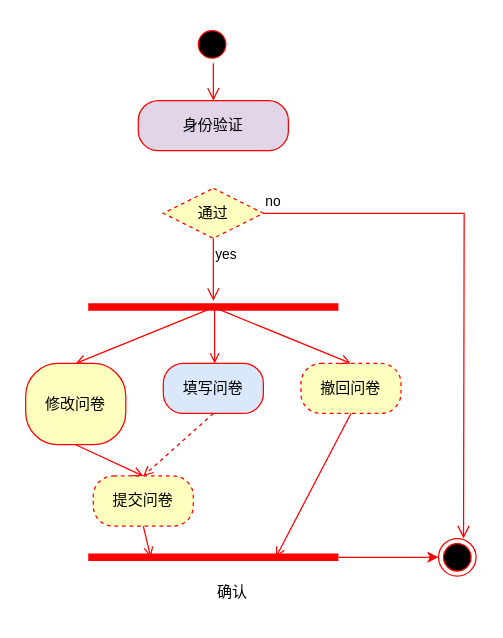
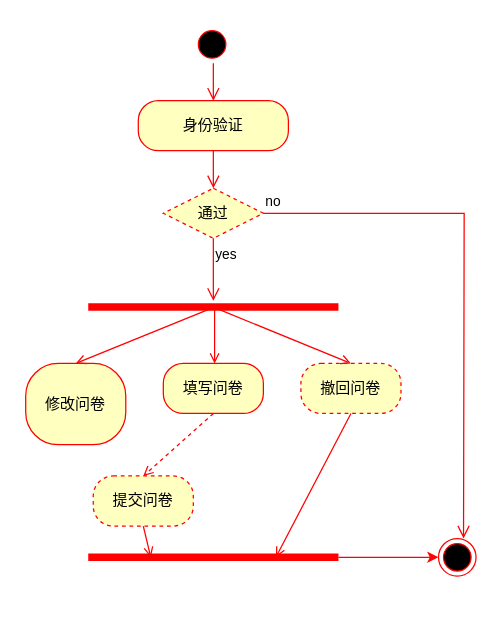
  <mxCell id="0" />
  <mxCell id="1" parent="0" />
  <mxCell id="2" value="" style="ellipse;html=1;shape=startState;fillColor=#000000;strokeColor=#ff0000;" parent="1" vertex="1"><mxGeometry x="154" y="20" width="30" height="30" as="geometry" /></mxCell>
  <mxCell id="3" value="" style="edgeStyle=orthogonalEdgeStyle;html=1;verticalAlign=bottom;endArrow=open;endSize=8;strokeColor=#ff0000;rounded=0;" parent="1" source="2" edge="1"><mxGeometry relative="1" as="geometry"><mxPoint x="170" y="80" as="targetPoint" /><Array as="points"><mxPoint x="170" y="50" /><mxPoint x="170" y="50" /></Array></mxGeometry></mxCell>
- <mxCell id="4" value="身份验证" style="rounded=1;whiteSpace=wrap;html=1;arcSize=40;fontColor=#000000;fillColor=#e1d5e7;strokeColor=#ff0000;" parent="1" vertex="1"><mxGeometry x="110" y="80" width="120" height="40" as="geometry" /></mxCell>
+ <mxCell id="4" value="身份验证" style="rounded=1;whiteSpace=wrap;html=1;arcSize=40;fontColor=#000000;fillColor=#ffffc0;strokeColor=#ff0000;" parent="1" vertex="1"><mxGeometry x="110" y="80" width="120" height="40" as="geometry" /></mxCell>
+ <mxCell id="5" value="" style="edgeStyle=orthogonalEdgeStyle;html=1;verticalAlign=bottom;endArrow=open;endSize=8;strokeColor=#ff0000;rounded=0;entryX=0.5;entryY=0;entryDx=0;entryDy=0;" parent="1" source="4" target="6" edge="1"><mxGeometry relative="1" as="geometry"><mxPoint x="169" y="180" as="targetPoint" /></mxGeometry></mxCell>
  <mxCell id="6" value="通过" style="rhombus;whiteSpace=wrap;html=1;fontColor=#000000;fillColor=#ffffc0;strokeColor=#ff0000;dashed=1;" parent="1" vertex="1"><mxGeometry x="130" y="150" width="80" height="40" as="geometry" /></mxCell>
  <mxCell id="7" value="no" style="edgeStyle=orthogonalEdgeStyle;html=1;align=left;verticalAlign=bottom;endArrow=open;endSize=8;strokeColor=#ff0000;rounded=0;" parent="1" source="6" edge="1"><mxGeometry x="-1" relative="1" as="geometry"><mxPoint x="370" y="430" as="targetPoint" /></mxGeometry></mxCell>
  <mxCell id="8" value="yes" style="edgeStyle=orthogonalEdgeStyle;html=1;align=left;verticalAlign=top;endArrow=open;endSize=8;strokeColor=#ff0000;rounded=0;" parent="1" source="6" edge="1"><mxGeometry x="-1" relative="1" as="geometry"><mxPoint x="170" y="240" as="targetPoint" /></mxGeometry></mxCell>
  <mxCell id="9" value="" style="shape=line;html=1;strokeWidth=6;strokeColor=#ff0000;" parent="1" vertex="1"><mxGeometry x="70" y="240" width="200" height="10" as="geometry" /></mxCell>
- <mxCell id="10" value="填写问卷" style="rounded=1;whiteSpace=wrap;html=1;arcSize=40;fontColor=#000000;fillColor=#dae8fc;strokeColor=#ff0000;" parent="1" vertex="1"><mxGeometry x="130" y="290" width="80" height="40" as="geometry" /></mxCell>
+ <mxCell id="10" value="填写问卷" style="rounded=1;whiteSpace=wrap;html=1;arcSize=40;fontColor=#000000;fillColor=#ffffc0;strokeColor=#ff0000;" parent="1" vertex="1"><mxGeometry x="130" y="290" width="80" height="40" as="geometry" /></mxCell>
  <mxCell id="11" value="修改问卷" style="rounded=1;whiteSpace=wrap;html=1;arcSize=40;fontColor=#000000;fillColor=#ffffc0;strokeColor=#ff0000;" parent="1" vertex="1"><mxGeometry x="20" y="290" width="80" height="65" as="geometry" /></mxCell>
  <mxCell id="12" value="撤回问卷" style="rounded=1;whiteSpace=wrap;html=1;arcSize=40;fontColor=#000000;fillColor=#ffffc0;strokeColor=#ff0000;dashed=1;" parent="1" vertex="1"><mxGeometry x="240" y="290" width="80" height="40" as="geometry" /></mxCell>
  <mxCell id="13" value="提交问卷" style="rounded=1;whiteSpace=wrap;html=1;arcSize=40;fontColor=#000000;fillColor=#ffffc0;strokeColor=#ff0000;dashed=1;" parent="1" vertex="1"><mxGeometry x="74" y="380" width="80" height="40" as="geometry" /></mxCell>
  <mxCell id="14" value="" style="shape=line;html=1;strokeWidth=6;strokeColor=#ff0000;" parent="1" vertex="1"><mxGeometry x="70" y="440" width="200" height="10" as="geometry" /></mxCell>
- <mxCell id="15" value="确认" style="text;html=1;align=center;verticalAlign=middle;resizable=0;points=[];autosize=1;strokeColor=none;fillColor=none;" parent="1" vertex="1"><mxGeometry x="160" y="458" width="50" height="30" as="geometry" /></mxCell>
  <mxCell id="16" value="" style="ellipse;html=1;shape=endState;fillColor=#000000;strokeColor=#ff0000;" parent="1" vertex="1"><mxGeometry x="350" y="430" width="30" height="30" as="geometry" /></mxCell>
- <mxCell id="17" value="" style="endArrow=open;html=1;rounded=0;exitX=0.5;exitY=1;exitDx=0;exitDy=0;entryX=0.5;entryY=0;entryDx=0;entryDy=0;strokeColor=#FF0000;endFill=0;" parent="1" source="11" target="13" edge="1"><mxGeometry width="50" height="50" relative="1" as="geometry"><mxPoint x="140" y="380" as="sourcePoint" /><mxPoint x="190" y="330" as="targetPoint" /></mxGeometry></mxCell>
  <mxCell id="18" value="" style="endArrow=open;html=1;rounded=0;exitX=0.5;exitY=1;exitDx=0;exitDy=0;entryX=0.5;entryY=0;entryDx=0;entryDy=0;strokeColor=#FF0000;endFill=0;dashed=1;" parent="1" source="10" target="13" edge="1"><mxGeometry width="50" height="50" relative="1" as="geometry"><mxPoint x="70" y="340" as="sourcePoint" /><mxPoint x="124" y="390" as="targetPoint" /></mxGeometry></mxCell>
  <mxCell id="19" value="" style="endArrow=open;html=1;rounded=0;exitX=0.499;exitY=0.543;exitDx=0;exitDy=0;entryX=0.5;entryY=0;entryDx=0;entryDy=0;strokeColor=#FF0000;exitPerimeter=0;endFill=0;" parent="1" source="9" target="11" edge="1"><mxGeometry width="50" height="50" relative="1" as="geometry"><mxPoint x="80" y="350" as="sourcePoint" /><mxPoint x="134" y="400" as="targetPoint" /></mxGeometry></mxCell>
  <mxCell id="20" value="" style="endArrow=open;html=1;rounded=0;exitX=0.505;exitY=0.543;exitDx=0;exitDy=0;strokeColor=#FF0000;exitPerimeter=0;endFill=0;" parent="1" source="9" edge="1"><mxGeometry width="50" height="50" relative="1" as="geometry"><mxPoint x="90" y="360" as="sourcePoint" /><mxPoint x="171" y="290" as="targetPoint" /></mxGeometry></mxCell>
  <mxCell id="21" value="" style="endArrow=open;html=1;rounded=0;exitX=0.505;exitY=0.543;exitDx=0;exitDy=0;entryX=0.5;entryY=0;entryDx=0;entryDy=0;strokeColor=#FF0000;exitPerimeter=0;endFill=0;" parent="1" source="9" target="12" edge="1"><mxGeometry width="50" height="50" relative="1" as="geometry"><mxPoint x="100" y="370" as="sourcePoint" /><mxPoint x="154" y="420" as="targetPoint" /></mxGeometry></mxCell>
  <mxCell id="22" value="" style="endArrow=open;html=1;rounded=0;exitX=0.5;exitY=1;exitDx=0;exitDy=0;entryX=0.25;entryY=0.5;entryDx=0;entryDy=0;strokeColor=#FF0000;entryPerimeter=0;endFill=0;" parent="1" source="13" target="14" edge="1"><mxGeometry width="50" height="50" relative="1" as="geometry"><mxPoint x="110" y="380" as="sourcePoint" /><mxPoint x="164" y="430" as="targetPoint" /></mxGeometry></mxCell>
  <mxCell id="23" value="" style="endArrow=open;html=1;rounded=0;exitX=0.5;exitY=1;exitDx=0;exitDy=0;entryX=0.75;entryY=0.5;entryDx=0;entryDy=0;strokeColor=#FF0000;entryPerimeter=0;endFill=0;" parent="1" source="12" target="14" edge="1"><mxGeometry width="50" height="50" relative="1" as="geometry"><mxPoint x="120" y="390" as="sourcePoint" /><mxPoint x="174" y="440" as="targetPoint" /></mxGeometry></mxCell>
  <mxCell id="24" value="" style="endArrow=classic;html=1;rounded=0;exitX=1;exitY=0.5;exitDx=0;exitDy=0;entryX=0;entryY=0.5;entryDx=0;entryDy=0;strokeColor=#FF0000;exitPerimeter=0;" parent="1" source="14" target="16" edge="1"><mxGeometry width="50" height="50" relative="1" as="geometry"><mxPoint x="140" y="410" as="sourcePoint" /><mxPoint x="194" y="460" as="targetPoint" /></mxGeometry></mxCell>
